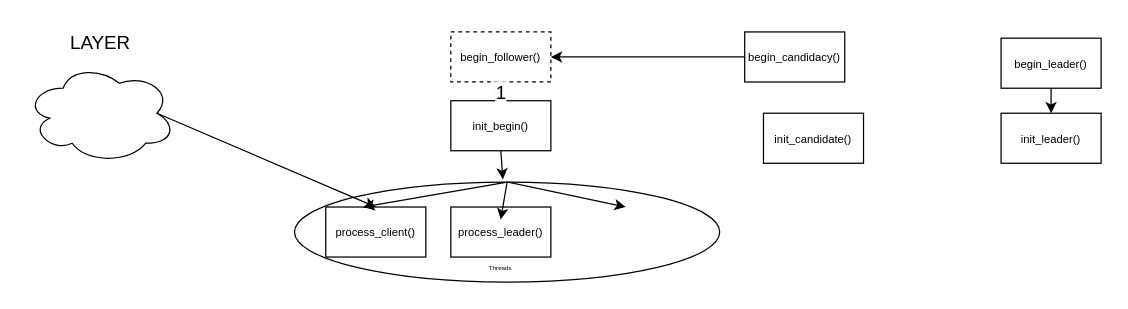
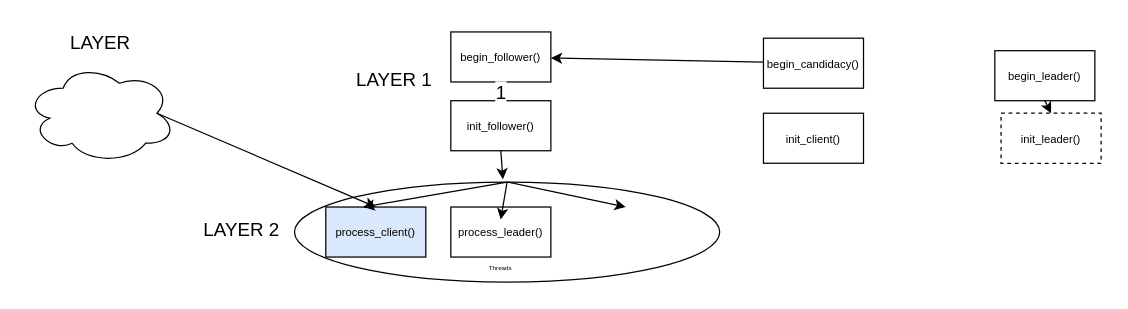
  <mxCell id="0" />
  <mxCell id="1" parent="0" />
- <mxCell id="2" value="&lt;font style=&quot;font-size: 9px;&quot;&gt;begin_follower()&lt;/font&gt;" style="rounded=0;whiteSpace=wrap;html=1;dashed=1;" vertex="1" parent="1"><mxGeometry x="360" y="25" width="80" height="40" as="geometry" /></mxCell>
+ <mxCell id="2" value="&lt;font style=&quot;font-size: 9px;&quot;&gt;begin_follower()&lt;/font&gt;" style="rounded=0;whiteSpace=wrap;html=1;" vertex="1" parent="1"><mxGeometry x="360" y="25" width="80" height="40" as="geometry" /></mxCell>
  <mxCell id="3" style="edgeStyle=none;html=1;fontSize=15;" edge="1" parent="1" source="4" target="2"><mxGeometry relative="1" as="geometry" /></mxCell>
- <mxCell id="4" value="&lt;font style=&quot;font-size: 9px;&quot;&gt;begin_candidacy()&lt;/font&gt;" style="rounded=0;whiteSpace=wrap;html=1;" vertex="1" parent="1"><mxGeometry x="595" y="25" width="80" height="40" as="geometry" /></mxCell>
- <mxCell id="5" value="&lt;font style=&quot;font-size: 9px;&quot;&gt;begin_leader()&lt;/font&gt;" style="rounded=0;whiteSpace=wrap;html=1;" vertex="1" parent="1"><mxGeometry x="800" y="30" width="80" height="40" as="geometry" /></mxCell>
- <mxCell id="7" value="&lt;font style=&quot;font-size: 9px;&quot;&gt;init_begin()&lt;/font&gt;" style="rounded=0;whiteSpace=wrap;html=1;" vertex="1" parent="1"><mxGeometry x="360" y="80" width="80" height="40" as="geometry" /></mxCell>
- <mxCell id="8" value="&lt;font style=&quot;font-size: 9px;&quot;&gt;init_candidate()&lt;br&gt;&lt;/font&gt;" style="rounded=0;whiteSpace=wrap;html=1;" vertex="1" parent="1"><mxGeometry x="610" y="90" width="80" height="40" as="geometry" /></mxCell>
- <mxCell id="9" value="&lt;font style=&quot;font-size: 9px;&quot;&gt;init_leader()&lt;/font&gt;" style="rounded=0;whiteSpace=wrap;html=1;" vertex="1" parent="1"><mxGeometry x="800" y="90" width="80" height="40" as="geometry" /></mxCell>
+ <mxCell id="4" value="&lt;font style=&quot;font-size: 9px;&quot;&gt;begin_candidacy()&lt;/font&gt;" style="rounded=0;whiteSpace=wrap;html=1;" vertex="1" parent="1"><mxGeometry x="610" y="30" width="80" height="40" as="geometry" /></mxCell>
+ <mxCell id="5" value="&lt;font style=&quot;font-size: 9px;&quot;&gt;begin_leader()&lt;/font&gt;" style="rounded=0;whiteSpace=wrap;html=1;" vertex="1" parent="1"><mxGeometry x="795" y="40" width="80" height="40" as="geometry" /></mxCell>
+ <mxCell id="6" value="&lt;p style=&quot;line-height: 150%;&quot;&gt;&lt;font style=&quot;font-size: 15px;&quot;&gt;LAYER 1&lt;/font&gt;&lt;/p&gt;" style="text;strokeColor=none;align=center;fillColor=none;html=1;verticalAlign=middle;whiteSpace=wrap;rounded=0;fontSize=9;" vertex="1" parent="1"><mxGeometry x="280" y="50" width="70" height="30" as="geometry" /></mxCell>
+ <mxCell id="7" value="&lt;font style=&quot;font-size: 9px;&quot;&gt;init_follower()&lt;/font&gt;" style="rounded=0;whiteSpace=wrap;html=1;" vertex="1" parent="1"><mxGeometry x="360" y="80" width="80" height="40" as="geometry" /></mxCell>
+ <mxCell id="8" value="&lt;font style=&quot;font-size: 9px;&quot;&gt;init_client()&lt;br&gt;&lt;/font&gt;" style="rounded=0;whiteSpace=wrap;html=1;" vertex="1" parent="1"><mxGeometry x="610" y="90" width="80" height="40" as="geometry" /></mxCell>
+ <mxCell id="9" value="&lt;font style=&quot;font-size: 9px;&quot;&gt;init_leader()&lt;/font&gt;" style="rounded=0;whiteSpace=wrap;html=1;dashed=1;" vertex="1" parent="1"><mxGeometry x="800" y="90" width="80" height="40" as="geometry" /></mxCell>
  <mxCell id="10" value="1" style="endArrow=classic;html=1;fontSize=15;entryX=0.5;entryY=0;entryDx=0;entryDy=0;exitX=0.5;exitY=1;exitDx=0;exitDy=0;" edge="1" parent="1" source="2" target="7"><mxGeometry width="50" height="50" relative="1" as="geometry"><mxPoint x="440" y="255" as="sourcePoint" /><mxPoint x="490" y="205" as="targetPoint" /></mxGeometry></mxCell>
  <mxCell id="11" style="edgeStyle=none;html=1;entryX=0.5;entryY=0;entryDx=0;entryDy=0;fontSize=15;exitX=0.5;exitY=1;exitDx=0;exitDy=0;" edge="1" parent="1" source="5" target="9"><mxGeometry relative="1" as="geometry"><mxPoint x="660" y="80" as="sourcePoint" /><mxPoint x="660" y="100" as="targetPoint" /></mxGeometry></mxCell>
- <mxCell id="13" value="&lt;font style=&quot;font-size: 9px;&quot;&gt;process_client()&lt;/font&gt;" style="rounded=0;whiteSpace=wrap;html=1;" vertex="1" parent="1"><mxGeometry x="260" y="165" width="80" height="40" as="geometry" /></mxCell>
+ <mxCell id="12" value="&lt;p style=&quot;line-height: 150%;&quot;&gt;&lt;font style=&quot;font-size: 15px;&quot;&gt;LAYER 2&amp;nbsp;&lt;/font&gt;&lt;/p&gt;" style="text;strokeColor=none;align=center;fillColor=none;html=1;verticalAlign=middle;whiteSpace=wrap;rounded=0;fontSize=9;" vertex="1" parent="1"><mxGeometry x="160" y="170" width="70" height="30" as="geometry" /></mxCell>
+ <mxCell id="13" value="&lt;font style=&quot;font-size: 9px;&quot;&gt;process_client()&lt;/font&gt;" style="rounded=0;whiteSpace=wrap;html=1;fillColor=#dae8fc;" vertex="1" parent="1"><mxGeometry x="260" y="165" width="80" height="40" as="geometry" /></mxCell>
  <mxCell id="14" value="&lt;font style=&quot;font-size: 9px;&quot;&gt;process_leader()&lt;/font&gt;" style="rounded=0;whiteSpace=wrap;html=1;" vertex="1" parent="1"><mxGeometry x="360" y="165" width="80" height="40" as="geometry" /></mxCell>
  <mxCell id="15" value="" style="ellipse;whiteSpace=wrap;html=1;fontSize=15;fillColor=none;" vertex="1" parent="1"><mxGeometry x="235" y="145" width="340" height="80" as="geometry" /></mxCell>
  <mxCell id="16" value="&lt;font style=&quot;font-size: 5px;&quot;&gt;Threads&lt;br&gt;&lt;/font&gt;" style="text;strokeColor=none;align=center;fillColor=none;html=1;verticalAlign=middle;whiteSpace=wrap;rounded=0;fontSize=15;" vertex="1" parent="1"><mxGeometry x="370" y="195" width="60" height="30" as="geometry" /></mxCell>
  <mxCell id="17" value="" style="endArrow=classic;html=1;fontSize=5;exitX=0.5;exitY=0;exitDx=0;exitDy=0;entryX=0.162;entryY=0.25;entryDx=0;entryDy=0;entryPerimeter=0;" edge="1" parent="1" source="15" target="15"><mxGeometry width="50" height="50" relative="1" as="geometry"><mxPoint x="340" y="235" as="sourcePoint" /><mxPoint x="390" y="185" as="targetPoint" /></mxGeometry></mxCell>
  <mxCell id="18" style="edgeStyle=none;html=1;exitX=0.5;exitY=0;exitDx=0;exitDy=0;entryX=0.485;entryY=0.375;entryDx=0;entryDy=0;entryPerimeter=0;fontSize=5;" edge="1" parent="1" source="15" target="15"><mxGeometry relative="1" as="geometry" /></mxCell>
  <mxCell id="19" style="edgeStyle=none;html=1;exitX=0.5;exitY=0;exitDx=0;exitDy=0;entryX=0.779;entryY=0.25;entryDx=0;entryDy=0;entryPerimeter=0;fontSize=5;" edge="1" parent="1" source="15" target="15"><mxGeometry relative="1" as="geometry" /></mxCell>
  <mxCell id="20" value="" style="ellipse;shape=cloud;whiteSpace=wrap;html=1;fontSize=5;fillColor=none;" vertex="1" parent="1"><mxGeometry x="20" y="50" width="120" height="80" as="geometry" /></mxCell>
  <mxCell id="21" value="&lt;p style=&quot;line-height: 150%;&quot;&gt;&lt;font style=&quot;font-size: 15px;&quot;&gt;LAYER&lt;/font&gt;&lt;/p&gt;" style="text;strokeColor=none;align=center;fillColor=none;html=1;verticalAlign=middle;whiteSpace=wrap;rounded=0;fontSize=9;" vertex="1" parent="1"><mxGeometry x="45" y="20" width="70" height="30" as="geometry" /></mxCell>
  <mxCell id="22" value="" style="endArrow=classic;html=1;fontSize=5;exitX=0.875;exitY=0.5;exitDx=0;exitDy=0;exitPerimeter=0;" edge="1" parent="1" source="20"><mxGeometry width="50" height="50" relative="1" as="geometry"><mxPoint x="250" y="195" as="sourcePoint" /><mxPoint x="300" y="165" as="targetPoint" /></mxGeometry></mxCell>
  <mxCell id="23" value="" style="endArrow=classic;html=1;fontSize=15;entryX=0.49;entryY=-0.026;entryDx=0;entryDy=0;entryPerimeter=0;exitX=0.5;exitY=1;exitDx=0;exitDy=0;" edge="1" parent="1" source="7" target="15"><mxGeometry width="50" height="50" relative="1" as="geometry"><mxPoint x="300" y="165" as="sourcePoint" /><mxPoint x="350" y="115" as="targetPoint" /></mxGeometry></mxCell>
